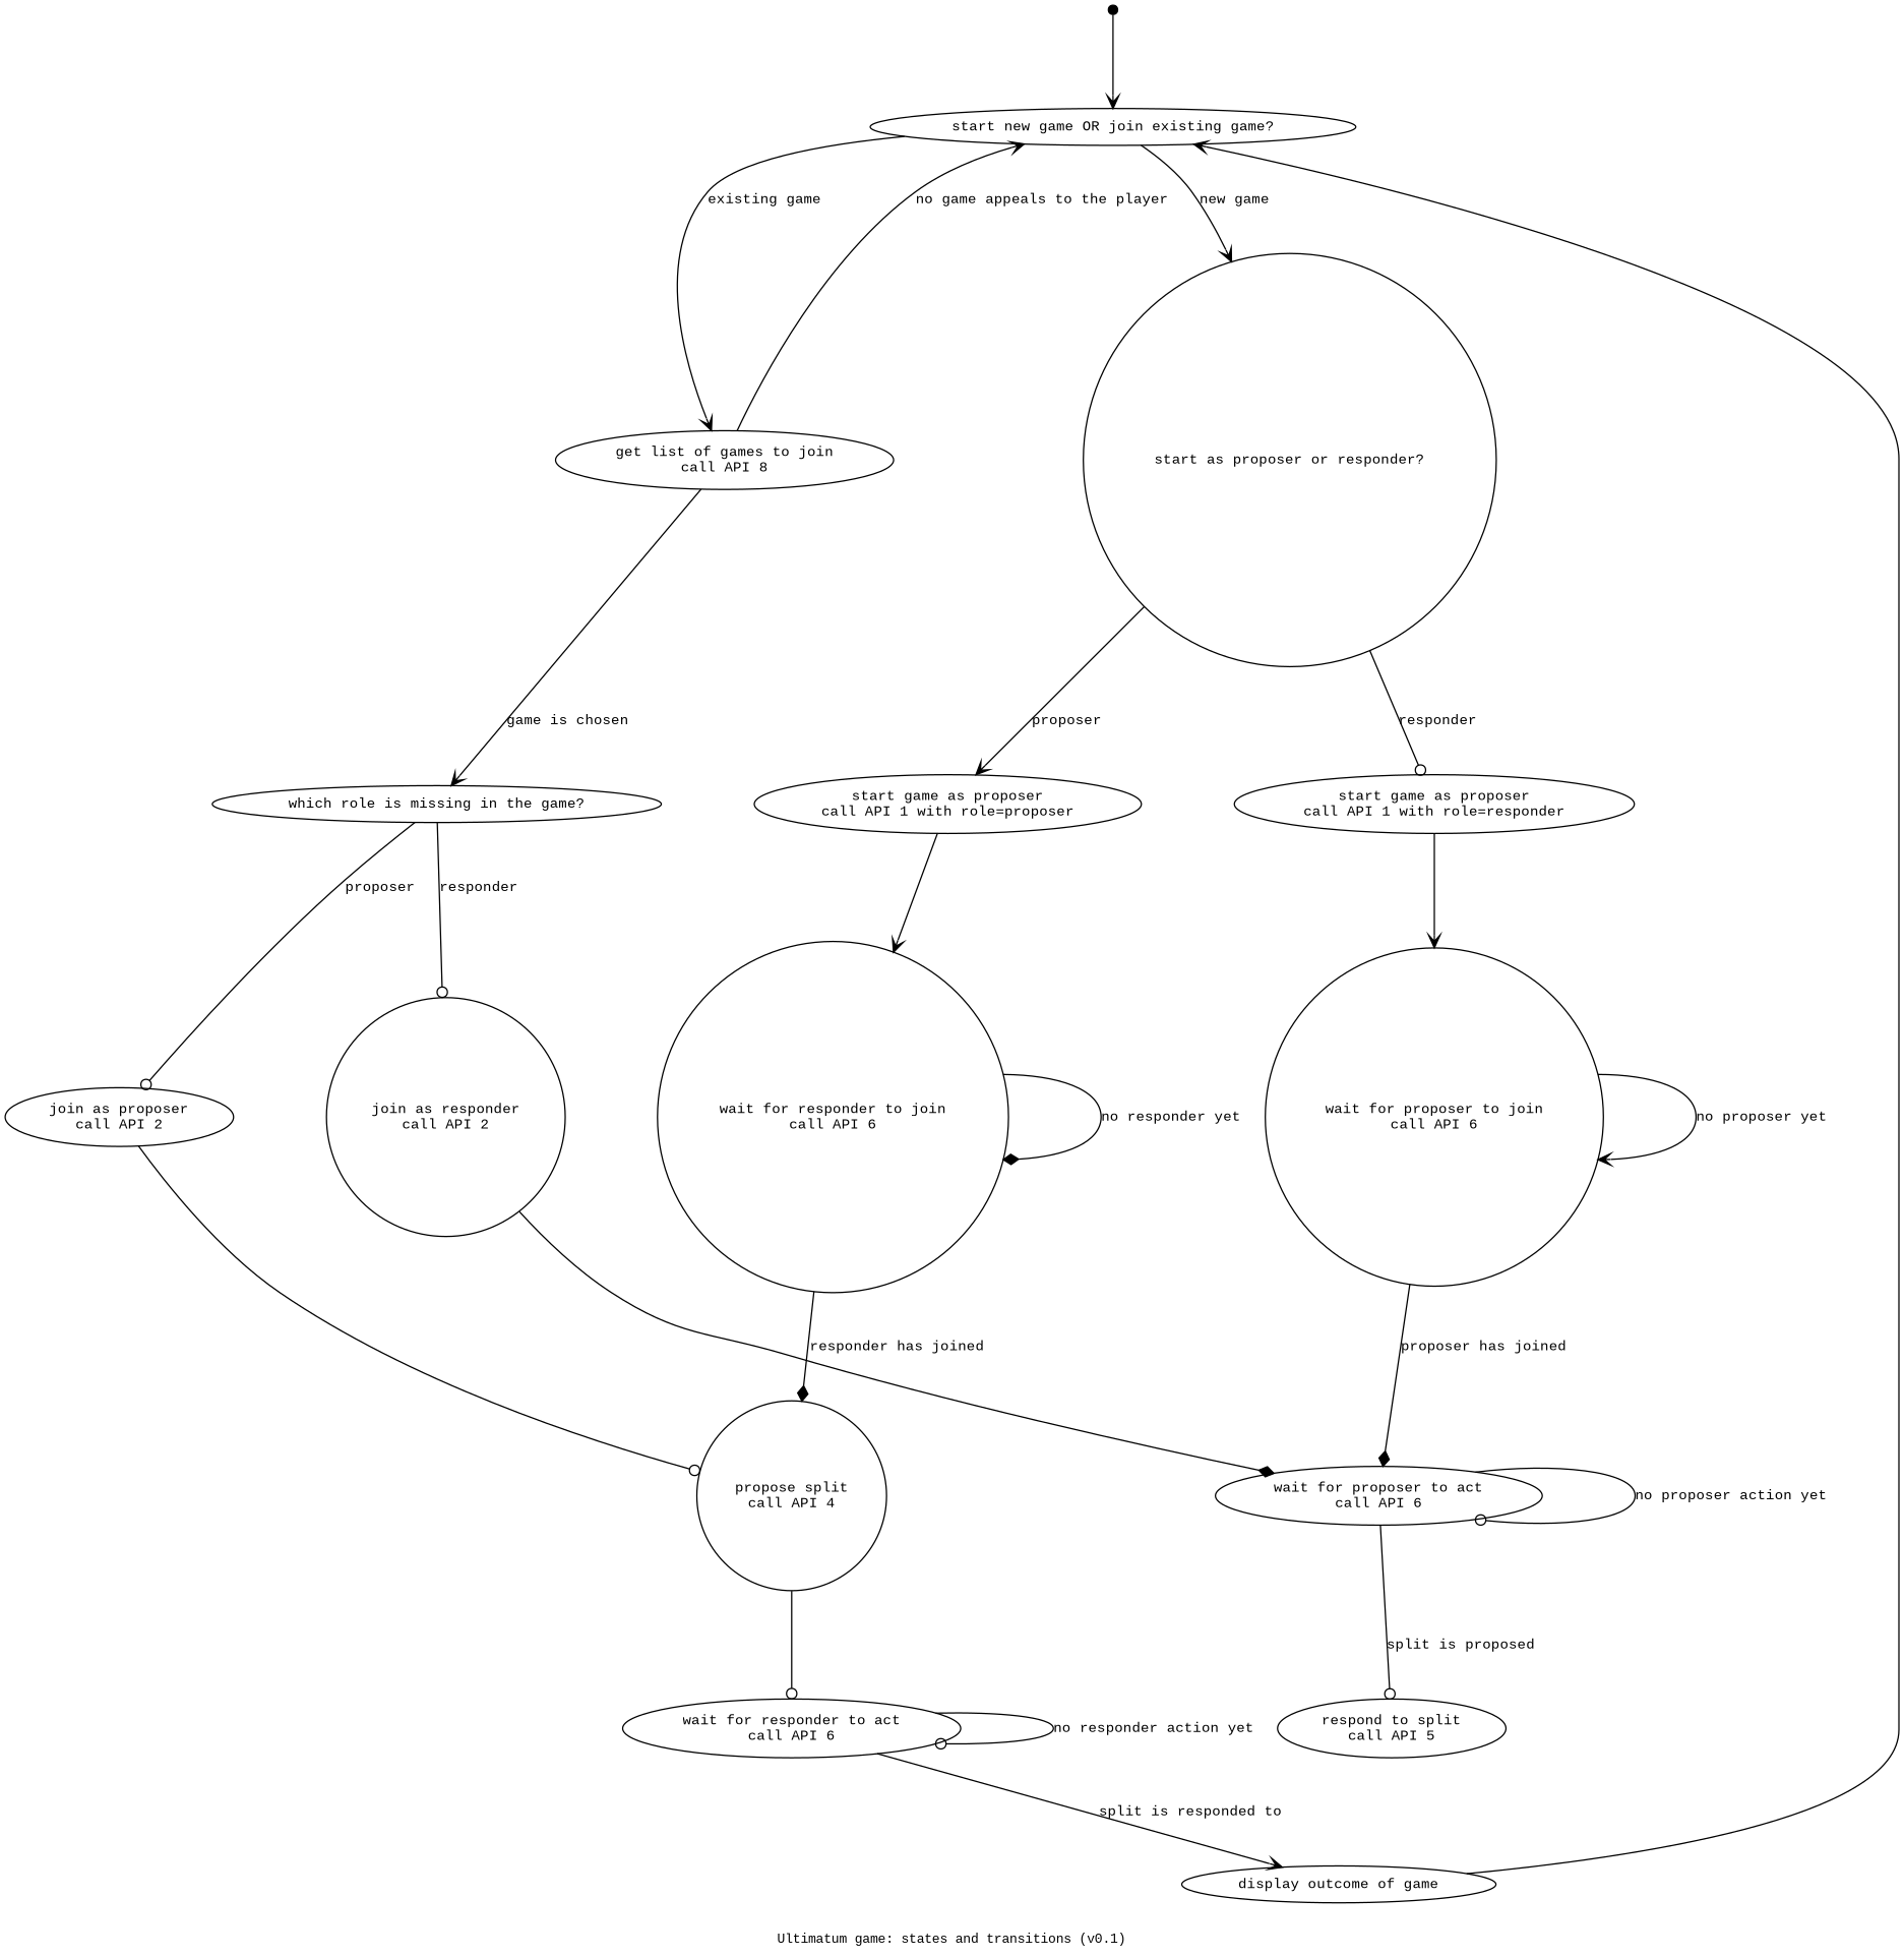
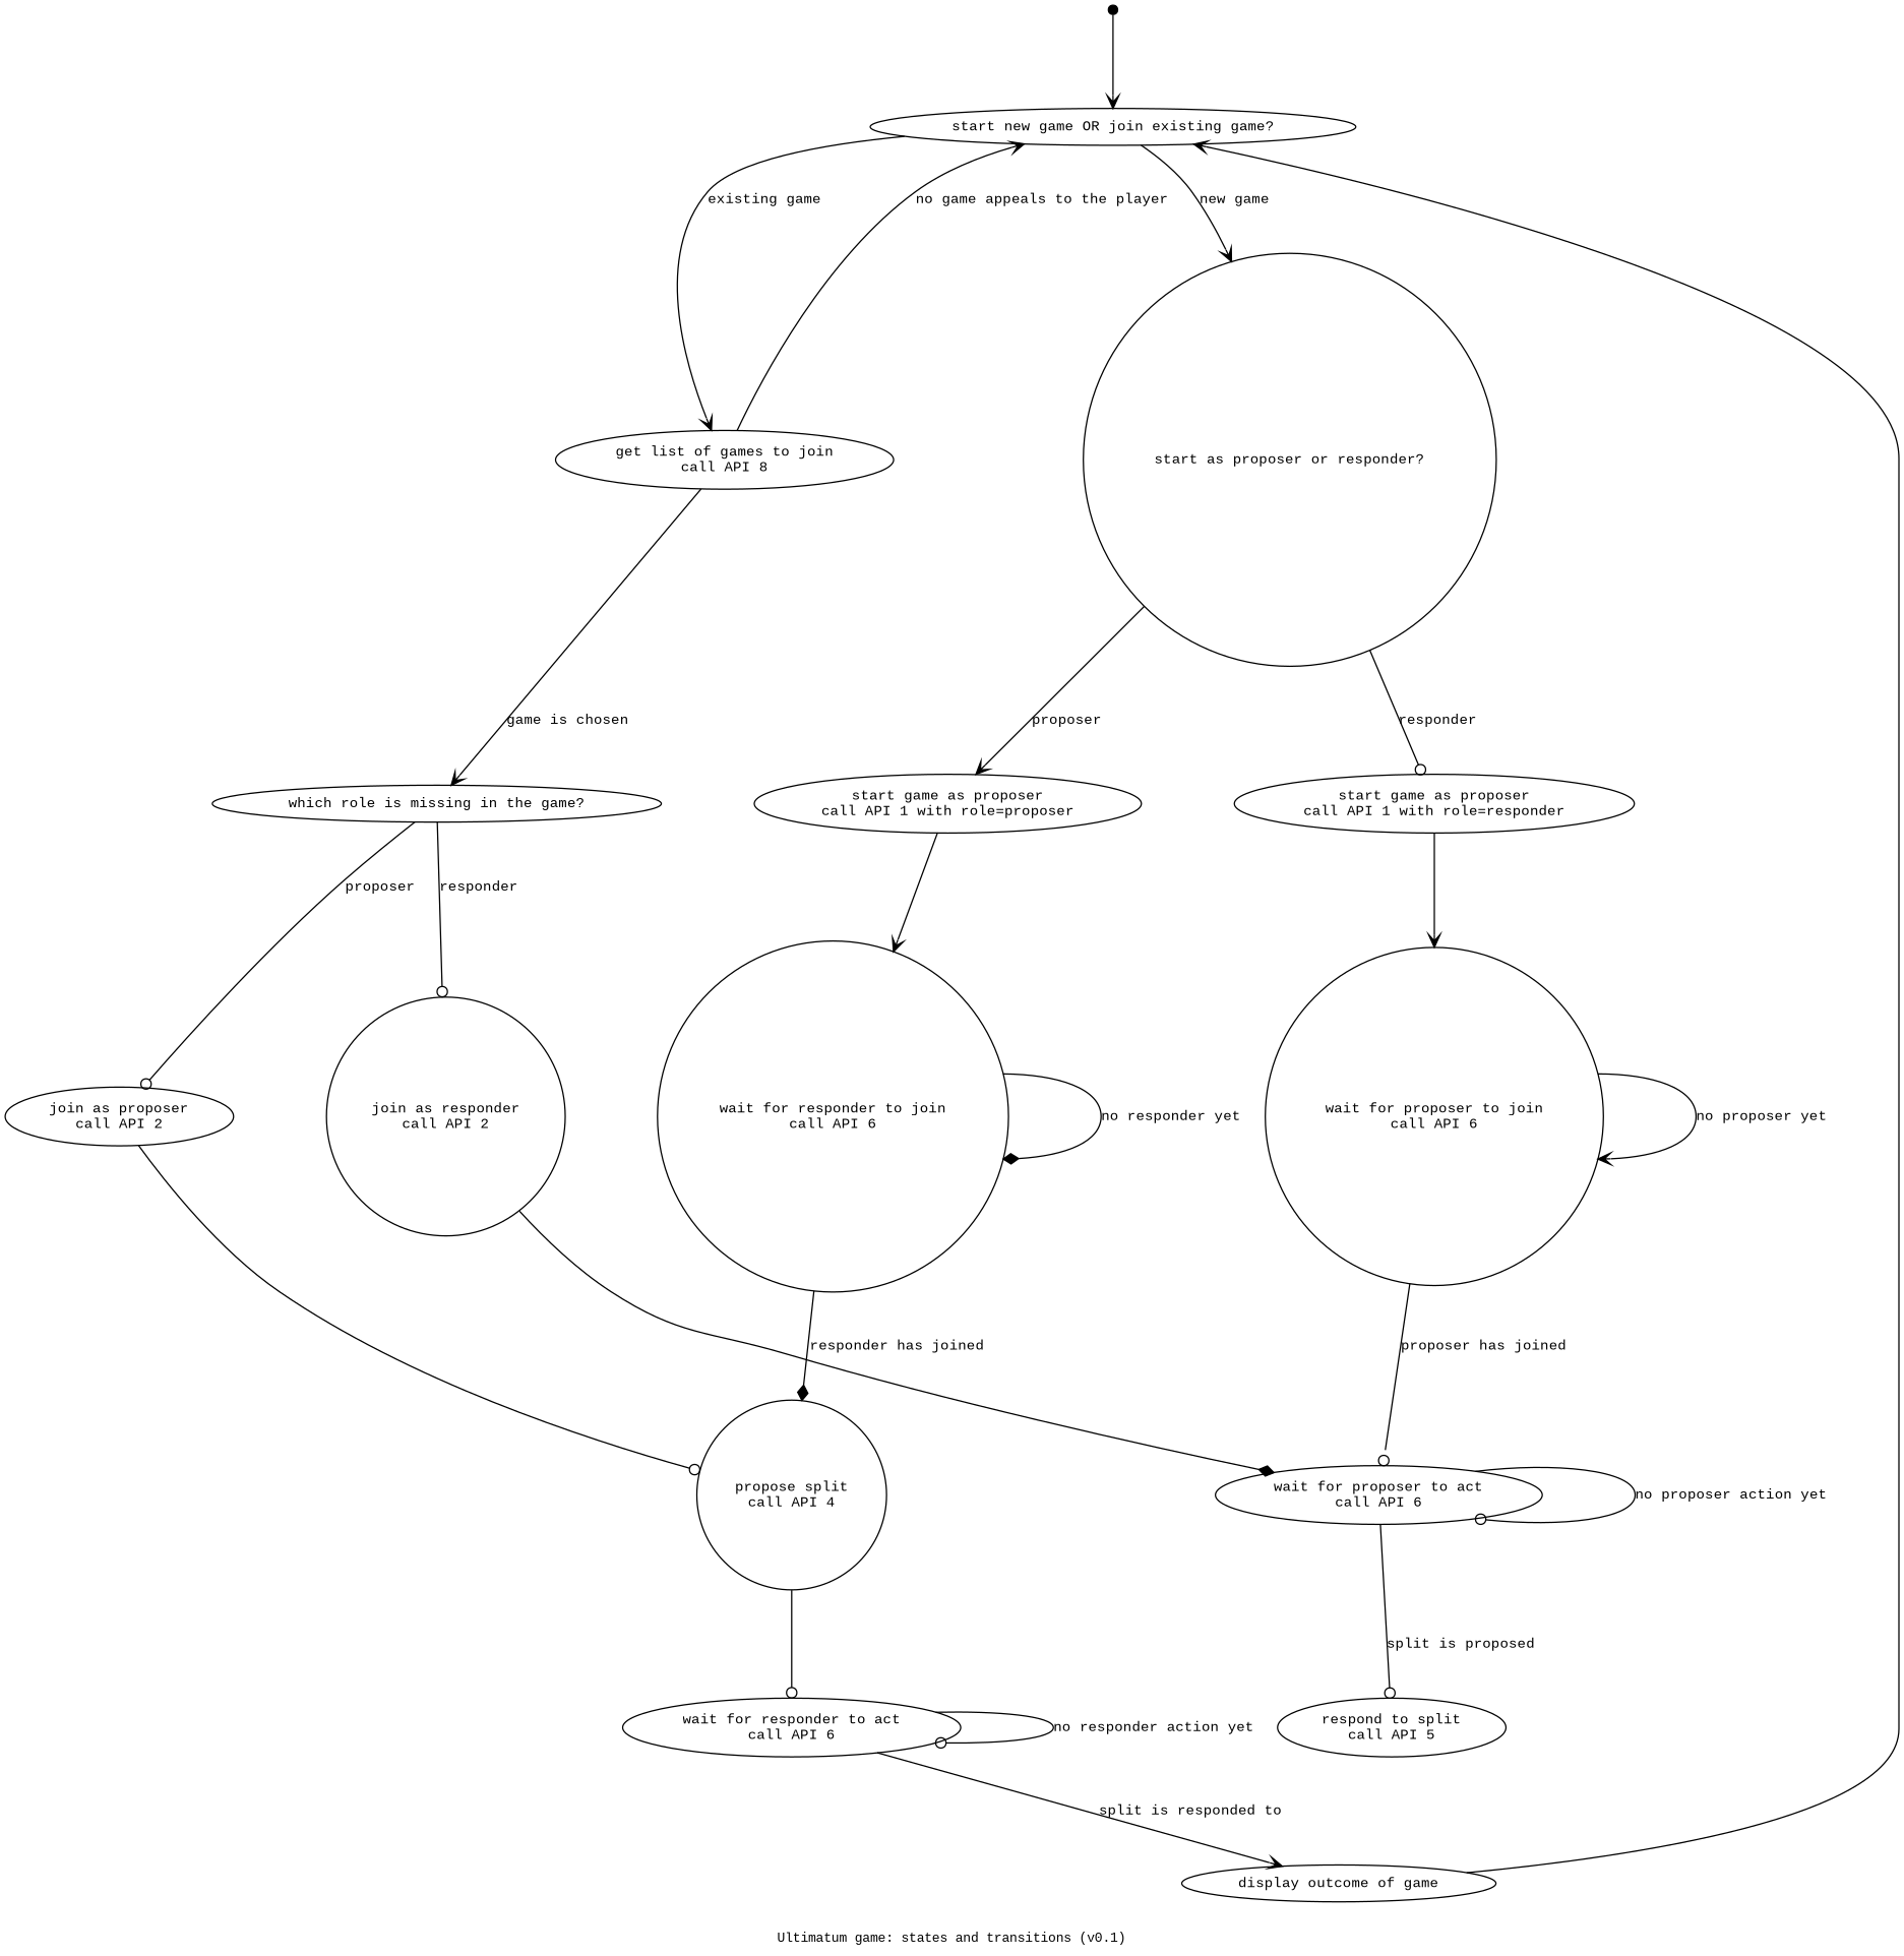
  digraph {
    fontname="Liberation Mono"
    fontsize=10
    label="Ultimatum game: states and transitions (v0.1)"
    nodesep=1
    ranksep=1
    node [fontname="Liberation Mono" fontsize=11 shape=ellipse]
    edge [arrowhead=vee fontname="Liberation Mono" fontsize=11]
    begin [height=0.1 shape=point]
    n2 [height=0.37 label="start new game OR join existing game?"]
    n3 [height=0.37 label="start as proposer or responder?" shape=circle]
    n4 [height=0.37 label="get list of games to join\ncall API 8"]
    n5 [height=0.37 label="start game as proposer\ncall API 1 with role=proposer"]
    n6 [height=0.37 label="start game as proposer\ncall API 1 with role=responder"]
    n7 [height=0.37 label="which role is missing in the game?"]
    n8 [height=0.37 label="wait for responder to join\ncall API 6" shape=circle]
    n9 [height=0.37 label="wait for proposer to join\ncall API 6" shape=circle]
    n10 [height=0.37 label="propose split\ncall API 4" shape=circle]
    n11 [height=0.37 label="wait for responder to act\ncall API 6"]
    n12 [height=0.37 label="display outcome of game"]
    n13 [height=0.37 label="wait for proposer to act\ncall API 6"]
    n14 [height=0.37 label="respond to split\ncall API 5"]
    n15 [height=0.37 label="join as proposer\ncall API 2"]
    n16 [height=0.37 label="join as responder\ncall API 2" shape=circle]
    begin -> n2
    n2 -> n3 [label="new game"]
    n2 -> n4 [label="existing game"]
    n3 -> n5 [label=proposer]
    n3 -> n6 [arrowhead=odot label=responder]
    n4 -> n2 [label="no game appeals to the player"]
    n4 -> n7 [label="game is chosen"]
    n5 -> n8
    n6 -> n9
    n7 -> n15 [arrowhead=odot label=proposer]
    n7 -> n16 [arrowhead=odot label=responder]
    n8 -> n8 [arrowhead=diamond label="no responder yet"]
    n8 -> n10 [arrowhead=diamond label="responder has joined"]
    n9 -> n9 [label="no proposer yet"]
-   n9 -> n13 [arrowhead=diamond label="proposer has joined"]
+   n9 -> n13 [arrowhead=odot label="proposer has joined"]
    n10 -> n11 [arrowhead=odot]
    n11 -> n11 [arrowhead=odot label="no responder action yet"]
    n11 -> n12 [label="split is responded to"]
    n12 -> n2
    n13 -> n13 [arrowhead=odot label="no proposer action yet"]
    n13 -> n14 [arrowhead=odot label="split is proposed"]
    n15 -> n10 [arrowhead=odot]
    n16 -> n13 [arrowhead=diamond]
  }
